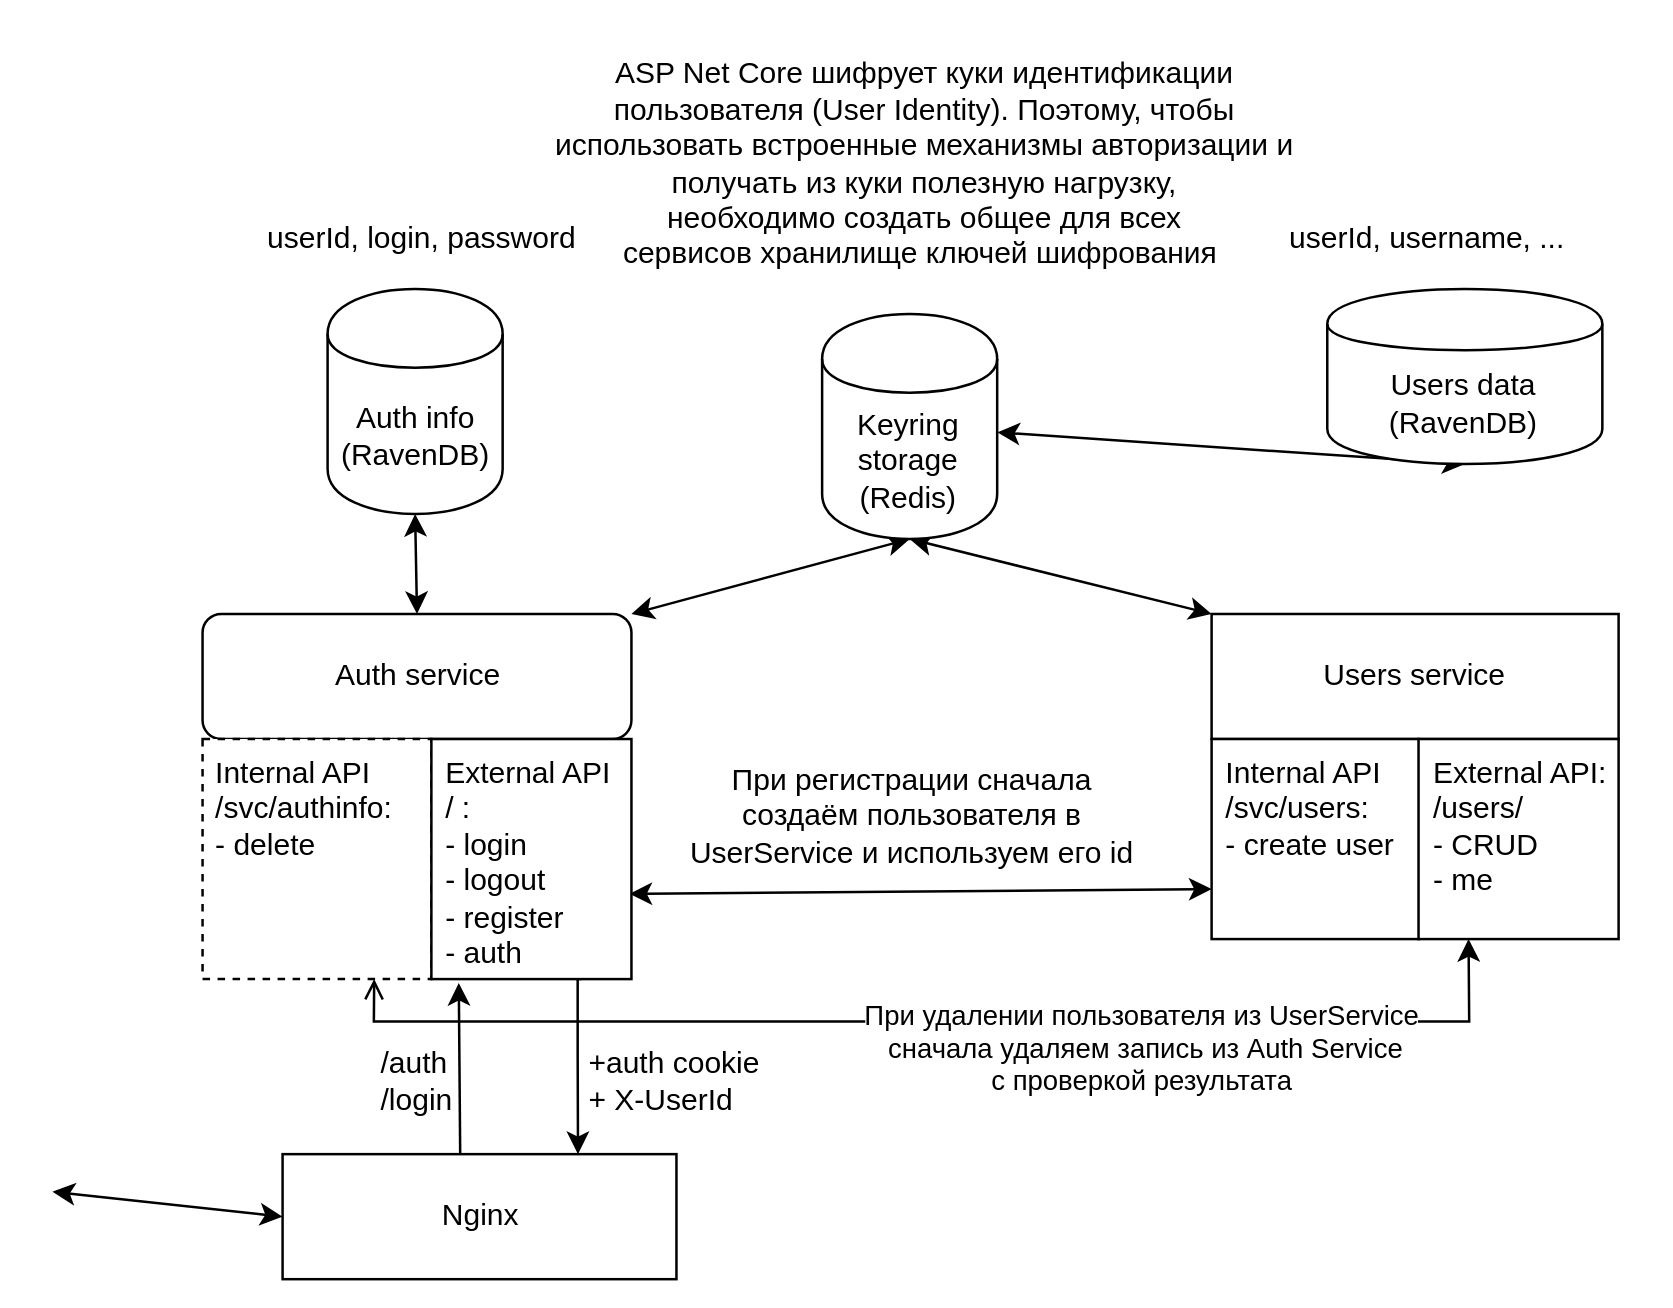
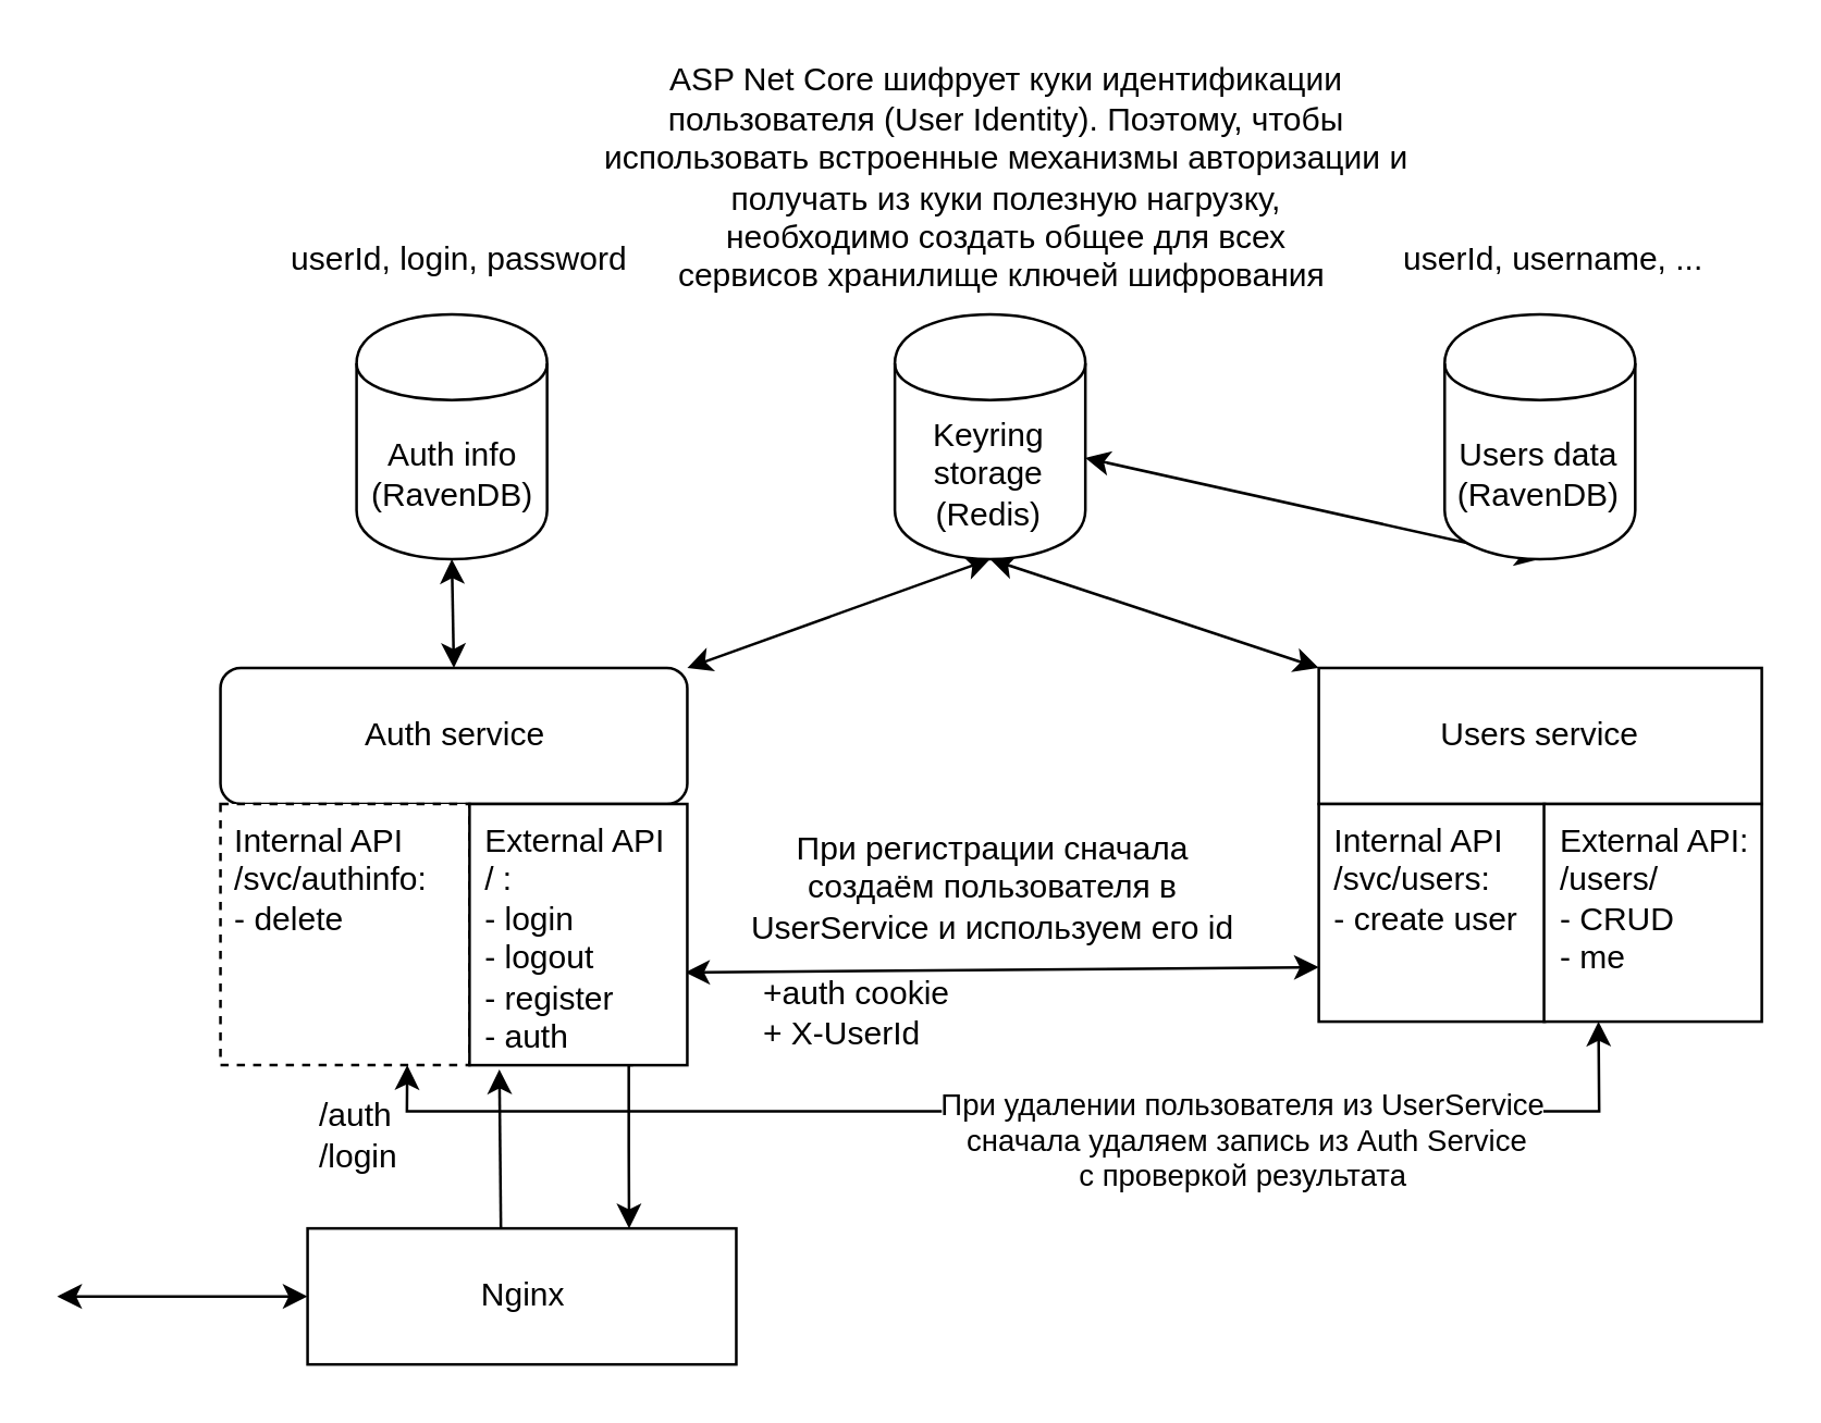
  <mxCell id="0" />
  <mxCell id="1" parent="0" />
  <mxCell id="2" value="&lt;div&gt;&lt;span&gt;Auth service&lt;/span&gt;&lt;/div&gt;" style="whiteSpace=wrap;html=1;verticalAlign=middle;align=center;rounded=1;" parent="1" vertex="1"><mxGeometry x="80.5" y="245" width="171.5" height="50" as="geometry" /></mxCell>
  <mxCell id="3" value="Auth info (RavenDB)" style="shape=cylinder;whiteSpace=wrap;html=1;boundedLbl=1;backgroundOutline=1;" parent="1" vertex="1"><mxGeometry x="130.5" y="115" width="70" height="90" as="geometry" /></mxCell>
  <mxCell id="4" style="edgeStyle=none;rounded=0;orthogonalLoop=1;jettySize=auto;html=1;exitX=0.5;exitY=1;exitDx=0;exitDy=0;startArrow=classic;startFill=1;strokeColor=#000000;" parent="1" source="5" target="14" edge="1"><mxGeometry relative="1" as="geometry" /></mxCell>
- <mxCell id="5" value="Users data (RavenDB)" style="shape=cylinder;whiteSpace=wrap;html=1;boundedLbl=1;backgroundOutline=1;" parent="1" vertex="1"><mxGeometry x="530.25" y="115" width="110" height="70" as="geometry" /></mxCell>
+ <mxCell id="5" value="Users data (RavenDB)" style="shape=cylinder;whiteSpace=wrap;html=1;boundedLbl=1;backgroundOutline=1;" parent="1" vertex="1"><mxGeometry x="530.25" y="115" width="70" height="90" as="geometry" /></mxCell>
  <mxCell id="6" value="Users service" style="rounded=0;whiteSpace=wrap;html=1;" parent="1" vertex="1"><mxGeometry x="484" y="245" width="162.75" height="50" as="geometry" /></mxCell>
  <mxCell id="7" value="&lt;div style=&quot;text-align: left&quot;&gt;&lt;span&gt;Internal API /svc/authinfo:&lt;/span&gt;&lt;/div&gt;&lt;div style=&quot;text-align: left&quot;&gt;&lt;span&gt;- delete&lt;/span&gt;&lt;/div&gt;" style="rounded=0;whiteSpace=wrap;html=1;verticalAlign=top;align=center;spacingLeft=4;dashed=1;" parent="1" vertex="1"><mxGeometry x="80.5" y="295" width="91.5" height="96" as="geometry" /></mxCell>
  <mxCell id="8" style="edgeStyle=none;rounded=0;orthogonalLoop=1;jettySize=auto;html=1;startArrow=classic;startFill=1;strokeColor=#000000;entryX=0;entryY=0.75;entryDx=0;entryDy=0;exitX=0.99;exitY=0.645;exitDx=0;exitDy=0;exitPerimeter=0;" parent="1" source="11" target="16" edge="1"><mxGeometry relative="1" as="geometry"><mxPoint x="334" y="331" as="sourcePoint" /><mxPoint x="404" y="385" as="targetPoint" /></mxGeometry></mxCell>
  <mxCell id="9" value="При регистрации сначала&lt;br style=&quot;font-size: 12px&quot;&gt;создаём пользователя в&lt;br style=&quot;font-size: 12px&quot;&gt;UserService и используем его id" style="text;html=1;align=center;verticalAlign=middle;resizable=0;points=[];labelBackgroundColor=#ffffff;fontSize=12;" parent="8" vertex="1" connectable="0"><mxGeometry x="-0.314" y="1" relative="1" as="geometry"><mxPoint x="32.06" y="-30.26" as="offset" /></mxGeometry></mxCell>
  <mxCell id="10" style="edgeStyle=orthogonalEdgeStyle;rounded=0;orthogonalLoop=1;jettySize=auto;html=1;exitX=0.75;exitY=1;exitDx=0;exitDy=0;entryX=0.75;entryY=0;entryDx=0;entryDy=0;startArrow=none;startFill=0;fontSize=9;" edge="1" parent="1" source="11" target="21"><mxGeometry relative="1" as="geometry"><Array as="points"><mxPoint x="230.5" y="391" /><mxPoint x="230.5" y="421" /></Array></mxGeometry></mxCell>
  <mxCell id="11" value="&lt;div&gt;&lt;span&gt;External API&lt;/span&gt;&lt;/div&gt;&lt;div&gt;&lt;span&gt;/ :&lt;/span&gt;&lt;/div&gt;&lt;div&gt;&lt;span&gt;- login&lt;/span&gt;&lt;/div&gt;&lt;div&gt;&lt;span&gt;- logout&lt;/span&gt;&lt;/div&gt;&lt;div&gt;&lt;span&gt;- register&lt;/span&gt;&lt;/div&gt;&lt;div&gt;&lt;span&gt;- auth&lt;/span&gt;&lt;/div&gt;" style="rounded=0;whiteSpace=wrap;html=1;verticalAlign=top;align=left;spacingLeft=4;" parent="1" vertex="1"><mxGeometry x="172" y="295" width="80" height="96" as="geometry" /></mxCell>
  <mxCell id="12" style="orthogonalLoop=1;jettySize=auto;html=1;exitX=0.5;exitY=1;exitDx=0;exitDy=0;rounded=0;strokeColor=#000000;startArrow=classic;startFill=1;entryX=1;entryY=0;entryDx=0;entryDy=0;" parent="1" source="14" edge="1" target="2"><mxGeometry relative="1" as="geometry"><mxPoint x="292.25" y="233" as="targetPoint" /></mxGeometry></mxCell>
  <mxCell id="13" style="edgeStyle=none;rounded=0;orthogonalLoop=1;jettySize=auto;html=1;exitX=0.5;exitY=1;exitDx=0;exitDy=0;entryX=0;entryY=0;entryDx=0;entryDy=0;startArrow=classic;startFill=1;strokeColor=#000000;" parent="1" source="14" target="6" edge="1"><mxGeometry relative="1" as="geometry" /></mxCell>
- <mxCell id="14" value="Keyring storage&lt;br&gt;(Redis)" style="shape=cylinder;whiteSpace=wrap;html=1;boundedLbl=1;backgroundOutline=1;" parent="1" vertex="1"><mxGeometry x="328.25" y="125" width="70" height="90" as="geometry" /></mxCell>
+ <mxCell id="14" value="Keyring storage&lt;br&gt;(Redis)" style="shape=cylinder;whiteSpace=wrap;html=1;boundedLbl=1;backgroundOutline=1;" parent="1" vertex="1"><mxGeometry x="328.25" y="115" width="70" height="90" as="geometry" /></mxCell>
  <mxCell id="15" value="" style="endArrow=classic;startArrow=classic;html=1;entryX=0.5;entryY=1;entryDx=0;entryDy=0;exitX=0.5;exitY=0;exitDx=0;exitDy=0;" parent="1" source="2" target="3" edge="1"><mxGeometry width="50" height="50" relative="1" as="geometry"><mxPoint x="344.5" y="299" as="sourcePoint" /><mxPoint x="394.5" y="249" as="targetPoint" /></mxGeometry></mxCell>
  <mxCell id="16" value="&lt;div&gt;&lt;span&gt;Internal API&lt;/span&gt;&lt;/div&gt;&lt;div&gt;&lt;span&gt;/svc/users:&lt;/span&gt;&lt;/div&gt;&lt;div&gt;&lt;span&gt;- create user&lt;/span&gt;&lt;/div&gt;" style="rounded=0;whiteSpace=wrap;html=1;verticalAlign=top;align=left;spacingLeft=4;" parent="1" vertex="1"><mxGeometry x="484" y="295" width="83" height="80" as="geometry" /></mxCell>
- <mxCell id="17" style="edgeStyle=none;rounded=0;orthogonalLoop=1;jettySize=auto;html=1;exitX=0.25;exitY=1;exitDx=0;exitDy=0;entryX=0.75;entryY=1;entryDx=0;entryDy=0;startArrow=classic;startFill=1;strokeColor=#000000;fontSize=10;endArrow=open;" parent="1" source="18" target="7" edge="1"><mxGeometry relative="1" as="geometry"><Array as="points"><mxPoint x="587" y="408" /><mxPoint x="149" y="408" /></Array></mxGeometry></mxCell>
+ <mxCell id="17" style="edgeStyle=none;rounded=0;orthogonalLoop=1;jettySize=auto;html=1;exitX=0.25;exitY=1;exitDx=0;exitDy=0;entryX=0.75;entryY=1;entryDx=0;entryDy=0;startArrow=classic;startFill=1;strokeColor=#000000;fontSize=10;" parent="1" source="18" target="7" edge="1"><mxGeometry relative="1" as="geometry"><Array as="points"><mxPoint x="587" y="408" /><mxPoint x="149" y="408" /></Array></mxGeometry></mxCell>
  <mxCell id="18" value="&lt;div&gt;&lt;span&gt;External API:&lt;/span&gt;&lt;/div&gt;&lt;div&gt;/users/&lt;/div&gt;&lt;div&gt;- CRUD&lt;/div&gt;&lt;div&gt;- me&lt;/div&gt;" style="rounded=0;whiteSpace=wrap;html=1;verticalAlign=top;align=left;spacingLeft=4;" parent="1" vertex="1"><mxGeometry x="566.75" y="295" width="80" height="80" as="geometry" /></mxCell>
  <mxCell id="19" style="edgeStyle=none;rounded=0;orthogonalLoop=1;jettySize=auto;html=1;entryX=0.137;entryY=1.016;entryDx=0;entryDy=0;startArrow=none;startFill=0;strokeColor=#000000;fontSize=8;entryPerimeter=0;exitX=0.451;exitY=0.02;exitDx=0;exitDy=0;exitPerimeter=0;" parent="1" source="21" target="11" edge="1"><mxGeometry relative="1" as="geometry"><mxPoint x="150.5" y="431" as="sourcePoint" /><Array as="points" /></mxGeometry></mxCell>
  <mxCell id="20" style="edgeStyle=none;rounded=0;orthogonalLoop=1;jettySize=auto;html=1;exitX=0;exitY=0.5;exitDx=0;exitDy=0;startArrow=classic;startFill=1;strokeColor=#000000;fontSize=8;" parent="1" source="21" edge="1"><mxGeometry relative="1" as="geometry"><mxPoint x="20.5" y="476" as="targetPoint" /></mxGeometry></mxCell>
- <mxCell id="21" value="Nginx" style="rounded=0;whiteSpace=wrap;html=1;verticalAlign=middle;align=center;" parent="1" vertex="1"><mxGeometry x="112.5" y="461" width="157.5" height="50" as="geometry" /></mxCell>
+ <mxCell id="21" value="Nginx" style="rounded=0;whiteSpace=wrap;html=1;verticalAlign=middle;align=center;" parent="1" vertex="1"><mxGeometry x="112.5" y="451" width="157.5" height="50" as="geometry" /></mxCell>
  <mxCell id="22" value="При удалении пользователя из UserService&lt;br style=&quot;font-size: 11px;&quot;&gt;&amp;nbsp;сначала удаляем запись из Auth Service&lt;br style=&quot;font-size: 11px;&quot;&gt;с проверкой результата" style="text;html=1;align=center;verticalAlign=middle;resizable=0;points=[];labelBackgroundColor=#ffffff;fontSize=11;" parent="1" vertex="1" connectable="0"><mxGeometry x="434.003" y="417" as="geometry"><mxPoint x="21.17" y="1" as="offset" /></mxGeometry></mxCell>
  <mxCell id="23" value="ASP Net Core шифрует куки идентификации&lt;br style=&quot;font-size: 12px;&quot;&gt;пользователя (User Identity). Поэтому, чтобы&lt;br style=&quot;font-size: 12px;&quot;&gt;использовать встроенные механизмы авторизации и&lt;br style=&quot;font-size: 12px;&quot;&gt;получать из куки полезную нагрузку,&lt;br style=&quot;font-size: 12px;&quot;&gt;необходимо создать общее для всех&lt;br style=&quot;font-size: 12px;&quot;&gt;сервисов хранилище ключей шифрования&amp;nbsp;" style="text;html=1;align=center;verticalAlign=middle;resizable=0;points=[];autosize=1;fontSize=12;" parent="1" vertex="1"><mxGeometry x="214" y="20" width="310" height="90" as="geometry" /></mxCell>
  <mxCell id="24" value="userId, login, password" style="text;html=1;align=center;verticalAlign=middle;resizable=0;points=[];autosize=1;fontSize=12;" parent="1" vertex="1"><mxGeometry x="97.5" y="85" width="140" height="20" as="geometry" /></mxCell>
  <mxCell id="25" value="userId, username, ..." style="text;html=1;align=center;verticalAlign=middle;resizable=0;points=[];autosize=1;fontSize=12;" parent="1" vertex="1"><mxGeometry x="505.38" y="85" width="130" height="20" as="geometry" /></mxCell>
- <mxCell id="26" value="&lt;div style=&quot;text-align: left; font-size: 12px;&quot;&gt;&lt;span style=&quot;font-size: 12px;&quot;&gt;&lt;font style=&quot;font-size: 12px;&quot;&gt;/auth&lt;/font&gt;&lt;/span&gt;&lt;/div&gt;&lt;div style=&quot;text-align: left; font-size: 12px;&quot;&gt;&lt;span style=&quot;font-size: 12px;&quot;&gt;&lt;font style=&quot;font-size: 12px;&quot;&gt;/login&lt;/font&gt;&lt;/span&gt;&lt;/div&gt;" style="text;html=1;align=center;verticalAlign=middle;resizable=0;points=[];autosize=1;fontSize=12;" vertex="1" parent="1"><mxGeometry x="146.25" y="417" width="40" height="30" as="geometry" /></mxCell>
- <mxCell id="27" value="&lt;div style=&quot;text-align: left; font-size: 12px;&quot;&gt;&lt;span style=&quot;font-size: 12px;&quot;&gt;+auth cookie&lt;/span&gt;&lt;/div&gt;&lt;div style=&quot;text-align: left; font-size: 12px;&quot;&gt;&lt;span style=&quot;font-size: 12px;&quot;&gt;+ X-UserId&lt;/span&gt;&lt;/div&gt;" style="text;html=1;align=center;verticalAlign=middle;resizable=0;points=[];autosize=1;fontSize=12;" vertex="1" parent="1"><mxGeometry x="229" y="417" width="80" height="30" as="geometry" /></mxCell>
+ <mxCell id="26" value="&lt;div style=&quot;text-align: left; font-size: 12px;&quot;&gt;&lt;span style=&quot;font-size: 12px;&quot;&gt;&lt;font style=&quot;font-size: 12px;&quot;&gt;/auth&lt;/font&gt;&lt;/span&gt;&lt;/div&gt;&lt;div style=&quot;text-align: left; font-size: 12px;&quot;&gt;&lt;span style=&quot;font-size: 12px;&quot;&gt;&lt;font style=&quot;font-size: 12px;&quot;&gt;/login&lt;/font&gt;&lt;/span&gt;&lt;/div&gt;" style="text;html=1;align=center;verticalAlign=middle;resizable=0;points=[];autosize=1;fontSize=12;" vertex="1" parent="1"><mxGeometry x="111.25" y="402" width="40" height="30" as="geometry" /></mxCell>
+ <mxCell id="27" value="&lt;div style=&quot;text-align: left; font-size: 12px;&quot;&gt;&lt;span style=&quot;font-size: 12px;&quot;&gt;+auth cookie&lt;/span&gt;&lt;/div&gt;&lt;div style=&quot;text-align: left; font-size: 12px;&quot;&gt;&lt;span style=&quot;font-size: 12px;&quot;&gt;+ X-UserId&lt;/span&gt;&lt;/div&gt;" style="text;html=1;align=center;verticalAlign=middle;resizable=0;points=[];autosize=1;fontSize=12;" vertex="1" parent="1"><mxGeometry x="274" y="357" width="80" height="30" as="geometry" /></mxCell>
